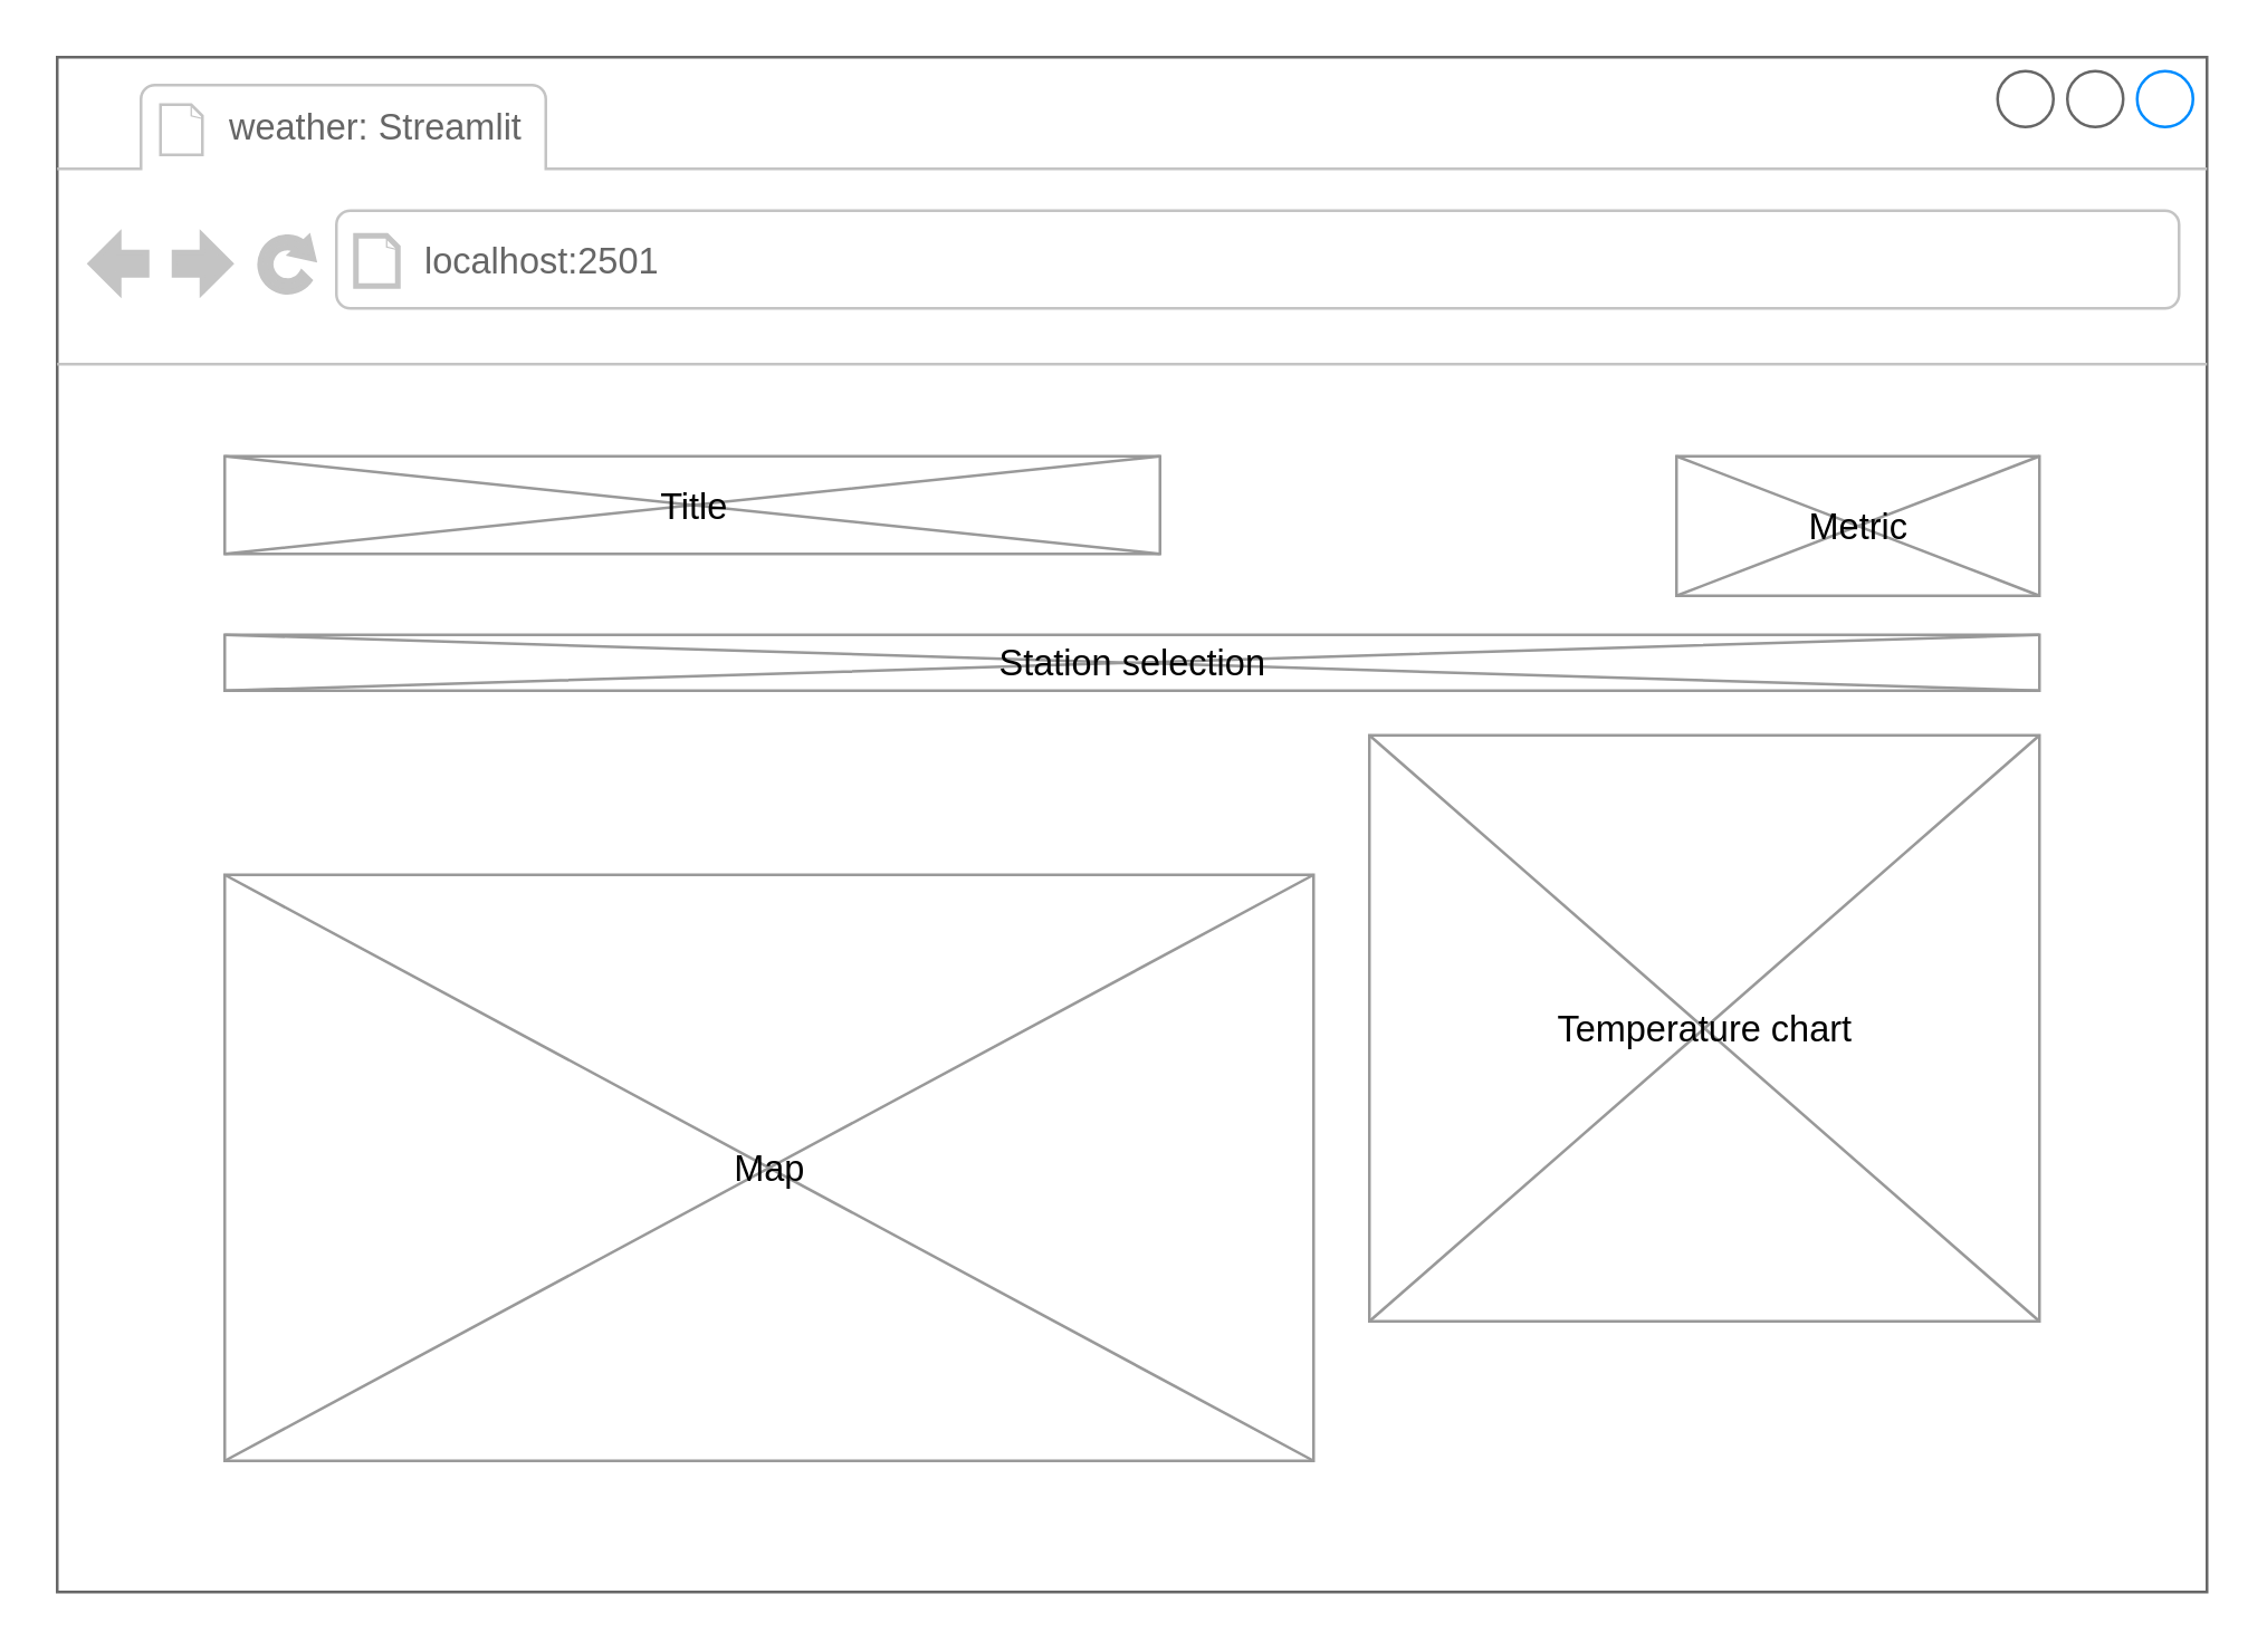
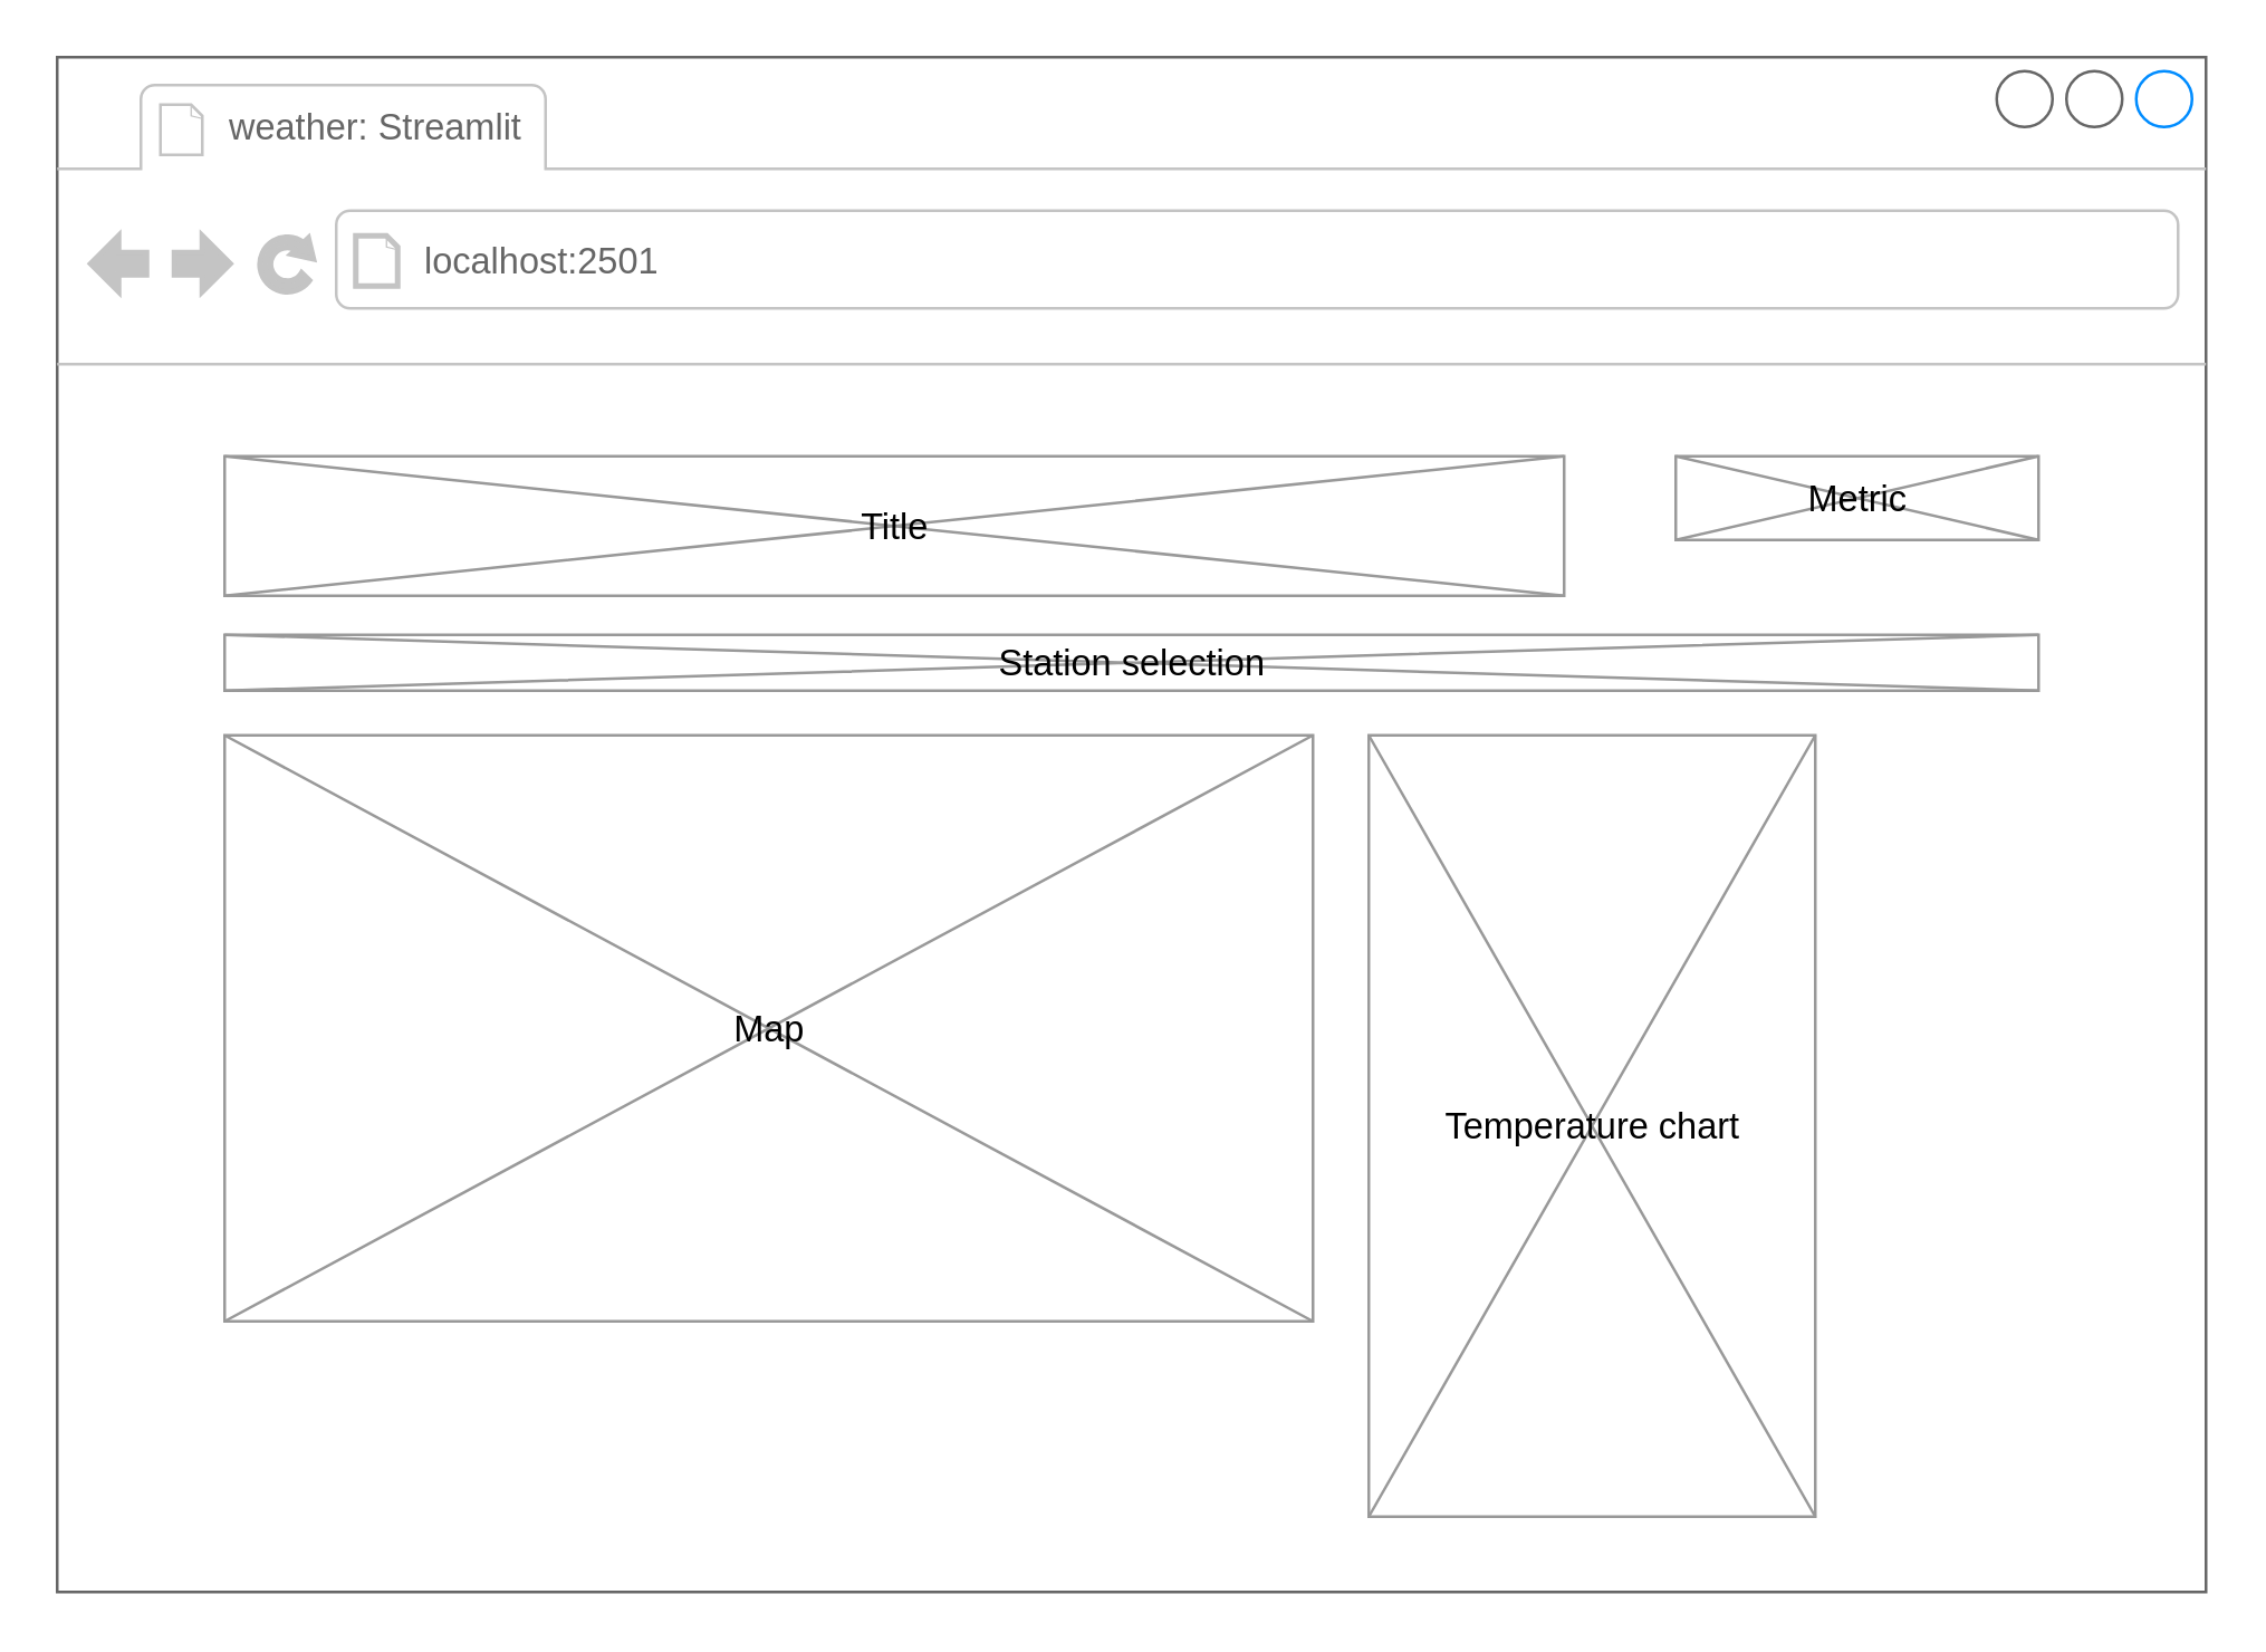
  <mxCell id="0" />
  <mxCell id="1" parent="0" />
  <mxCell id="2" value="" style="strokeWidth=1;shadow=0;dashed=0;align=center;html=1;shape=mxgraph.mockup.containers.browserWindow;rSize=0;strokeColor=#666666;strokeColor2=#008cff;strokeColor3=#c4c4c4;mainText=,;recursiveResize=0;" vertex="1" parent="1"><mxGeometry x="20" y="20" width="770" height="550" as="geometry" /></mxCell>
  <mxCell id="3" value="weather: Streamlit" style="strokeWidth=1;shadow=0;dashed=0;align=center;html=1;shape=mxgraph.mockup.containers.anchor;fontSize=13;fontColor=#666666;align=left;" vertex="1" parent="2"><mxGeometry x="60" y="12" width="110" height="26" as="geometry" /></mxCell>
  <mxCell id="4" value="localhost:2501" style="strokeWidth=1;shadow=0;dashed=0;align=center;html=1;shape=mxgraph.mockup.containers.anchor;rSize=0;fontSize=13;fontColor=#666666;align=left;" vertex="1" parent="2"><mxGeometry x="130" y="60" width="250" height="26" as="geometry" /></mxCell>
- <mxCell id="5" value="Title" style="verticalLabelPosition=middle;shadow=0;dashed=0;align=center;html=1;verticalAlign=middle;strokeWidth=1;shape=mxgraph.mockup.graphics.simpleIcon;strokeColor=#999999;fontSize=13;labelPosition=center;" vertex="1" parent="2"><mxGeometry x="60" y="143" width="335" height="35" as="geometry" /></mxCell>
- <mxCell id="6" value="Metric" style="verticalLabelPosition=middle;shadow=0;dashed=0;align=center;html=1;verticalAlign=middle;strokeWidth=1;shape=mxgraph.mockup.graphics.simpleIcon;strokeColor=#999999;fontSize=13;labelPosition=center;" vertex="1" parent="2"><mxGeometry x="580" y="143" width="130" height="50" as="geometry" /></mxCell>
+ <mxCell id="5" value="Title" style="verticalLabelPosition=middle;shadow=0;dashed=0;align=center;html=1;verticalAlign=middle;strokeWidth=1;shape=mxgraph.mockup.graphics.simpleIcon;strokeColor=#999999;fontSize=13;labelPosition=center;" vertex="1" parent="2"><mxGeometry x="60" y="143" width="480" height="50" as="geometry" /></mxCell>
+ <mxCell id="6" value="Metric" style="verticalLabelPosition=middle;shadow=0;dashed=0;align=center;html=1;verticalAlign=middle;strokeWidth=1;shape=mxgraph.mockup.graphics.simpleIcon;strokeColor=#999999;fontSize=13;labelPosition=center;" vertex="1" parent="2"><mxGeometry x="580" y="143" width="130" height="30" as="geometry" /></mxCell>
  <mxCell id="7" value="Station selection" style="verticalLabelPosition=middle;shadow=0;dashed=0;align=center;html=1;verticalAlign=middle;strokeWidth=1;shape=mxgraph.mockup.graphics.simpleIcon;strokeColor=#999999;fontSize=13;labelPosition=center;" vertex="1" parent="2"><mxGeometry x="60" y="207" width="650" height="20" as="geometry" /></mxCell>
- <mxCell id="8" value="Map" style="verticalLabelPosition=middle;shadow=0;dashed=0;align=center;html=1;verticalAlign=middle;strokeWidth=1;shape=mxgraph.mockup.graphics.simpleIcon;strokeColor=#999999;fontSize=13;labelPosition=center;" vertex="1" parent="2"><mxGeometry x="60" y="293" width="390" height="210" as="geometry" /></mxCell>
- <mxCell id="9" value="Temperature chart" style="verticalLabelPosition=middle;shadow=0;dashed=0;align=center;html=1;verticalAlign=middle;strokeWidth=1;shape=mxgraph.mockup.graphics.simpleIcon;strokeColor=#999999;fontSize=13;labelPosition=center;" vertex="1" parent="2"><mxGeometry x="470" y="243" width="240" height="210" as="geometry" /></mxCell>
+ <mxCell id="8" value="Map" style="verticalLabelPosition=middle;shadow=0;dashed=0;align=center;html=1;verticalAlign=middle;strokeWidth=1;shape=mxgraph.mockup.graphics.simpleIcon;strokeColor=#999999;fontSize=13;labelPosition=center;" vertex="1" parent="2"><mxGeometry x="60" y="243" width="390" height="210" as="geometry" /></mxCell>
+ <mxCell id="9" value="Temperature chart" style="verticalLabelPosition=middle;shadow=0;dashed=0;align=center;html=1;verticalAlign=middle;strokeWidth=1;shape=mxgraph.mockup.graphics.simpleIcon;strokeColor=#999999;fontSize=13;labelPosition=center;" vertex="1" parent="2"><mxGeometry x="470" y="243" width="160" height="280" as="geometry" /></mxCell>
